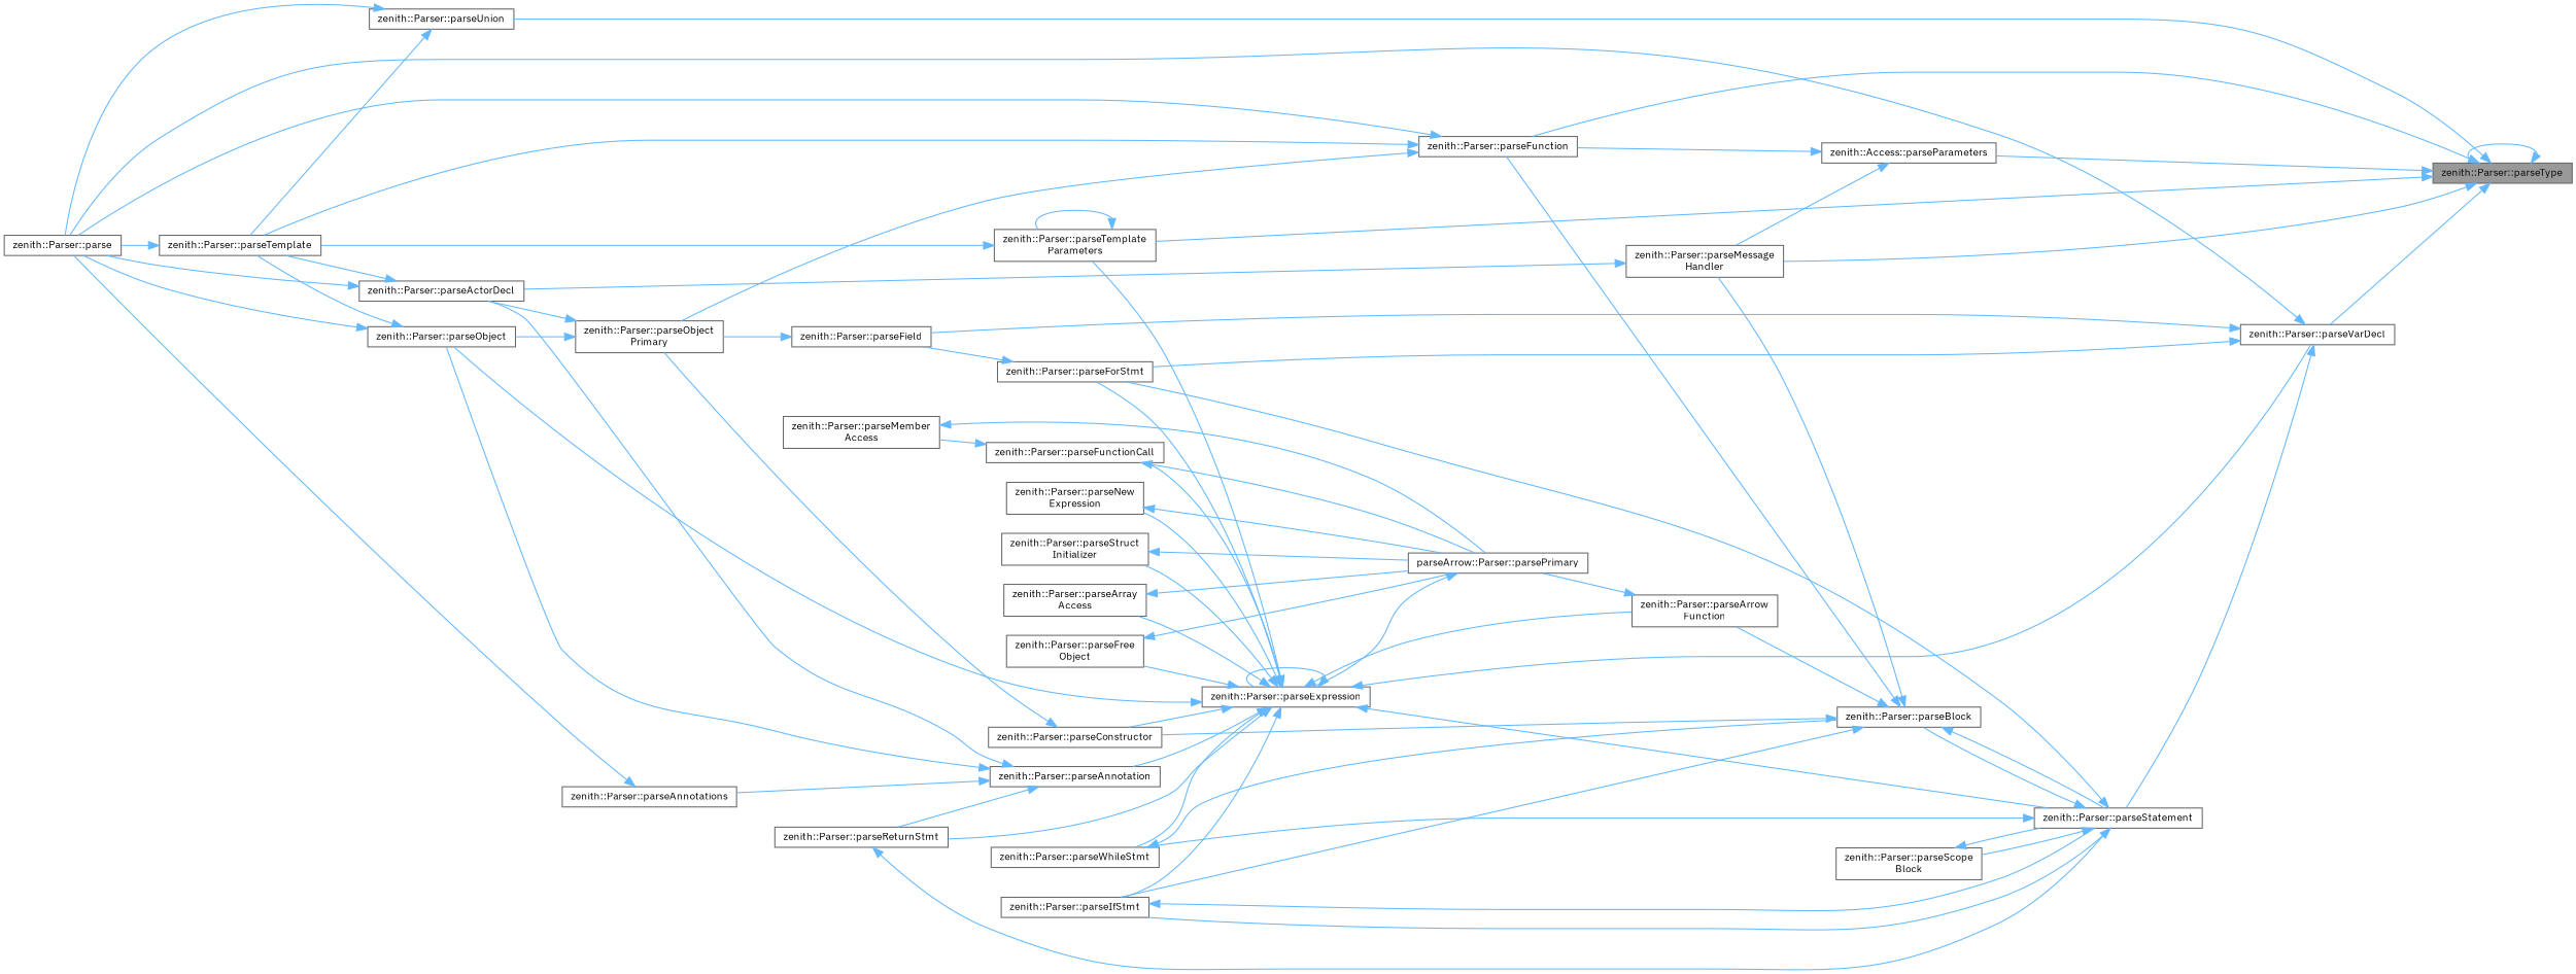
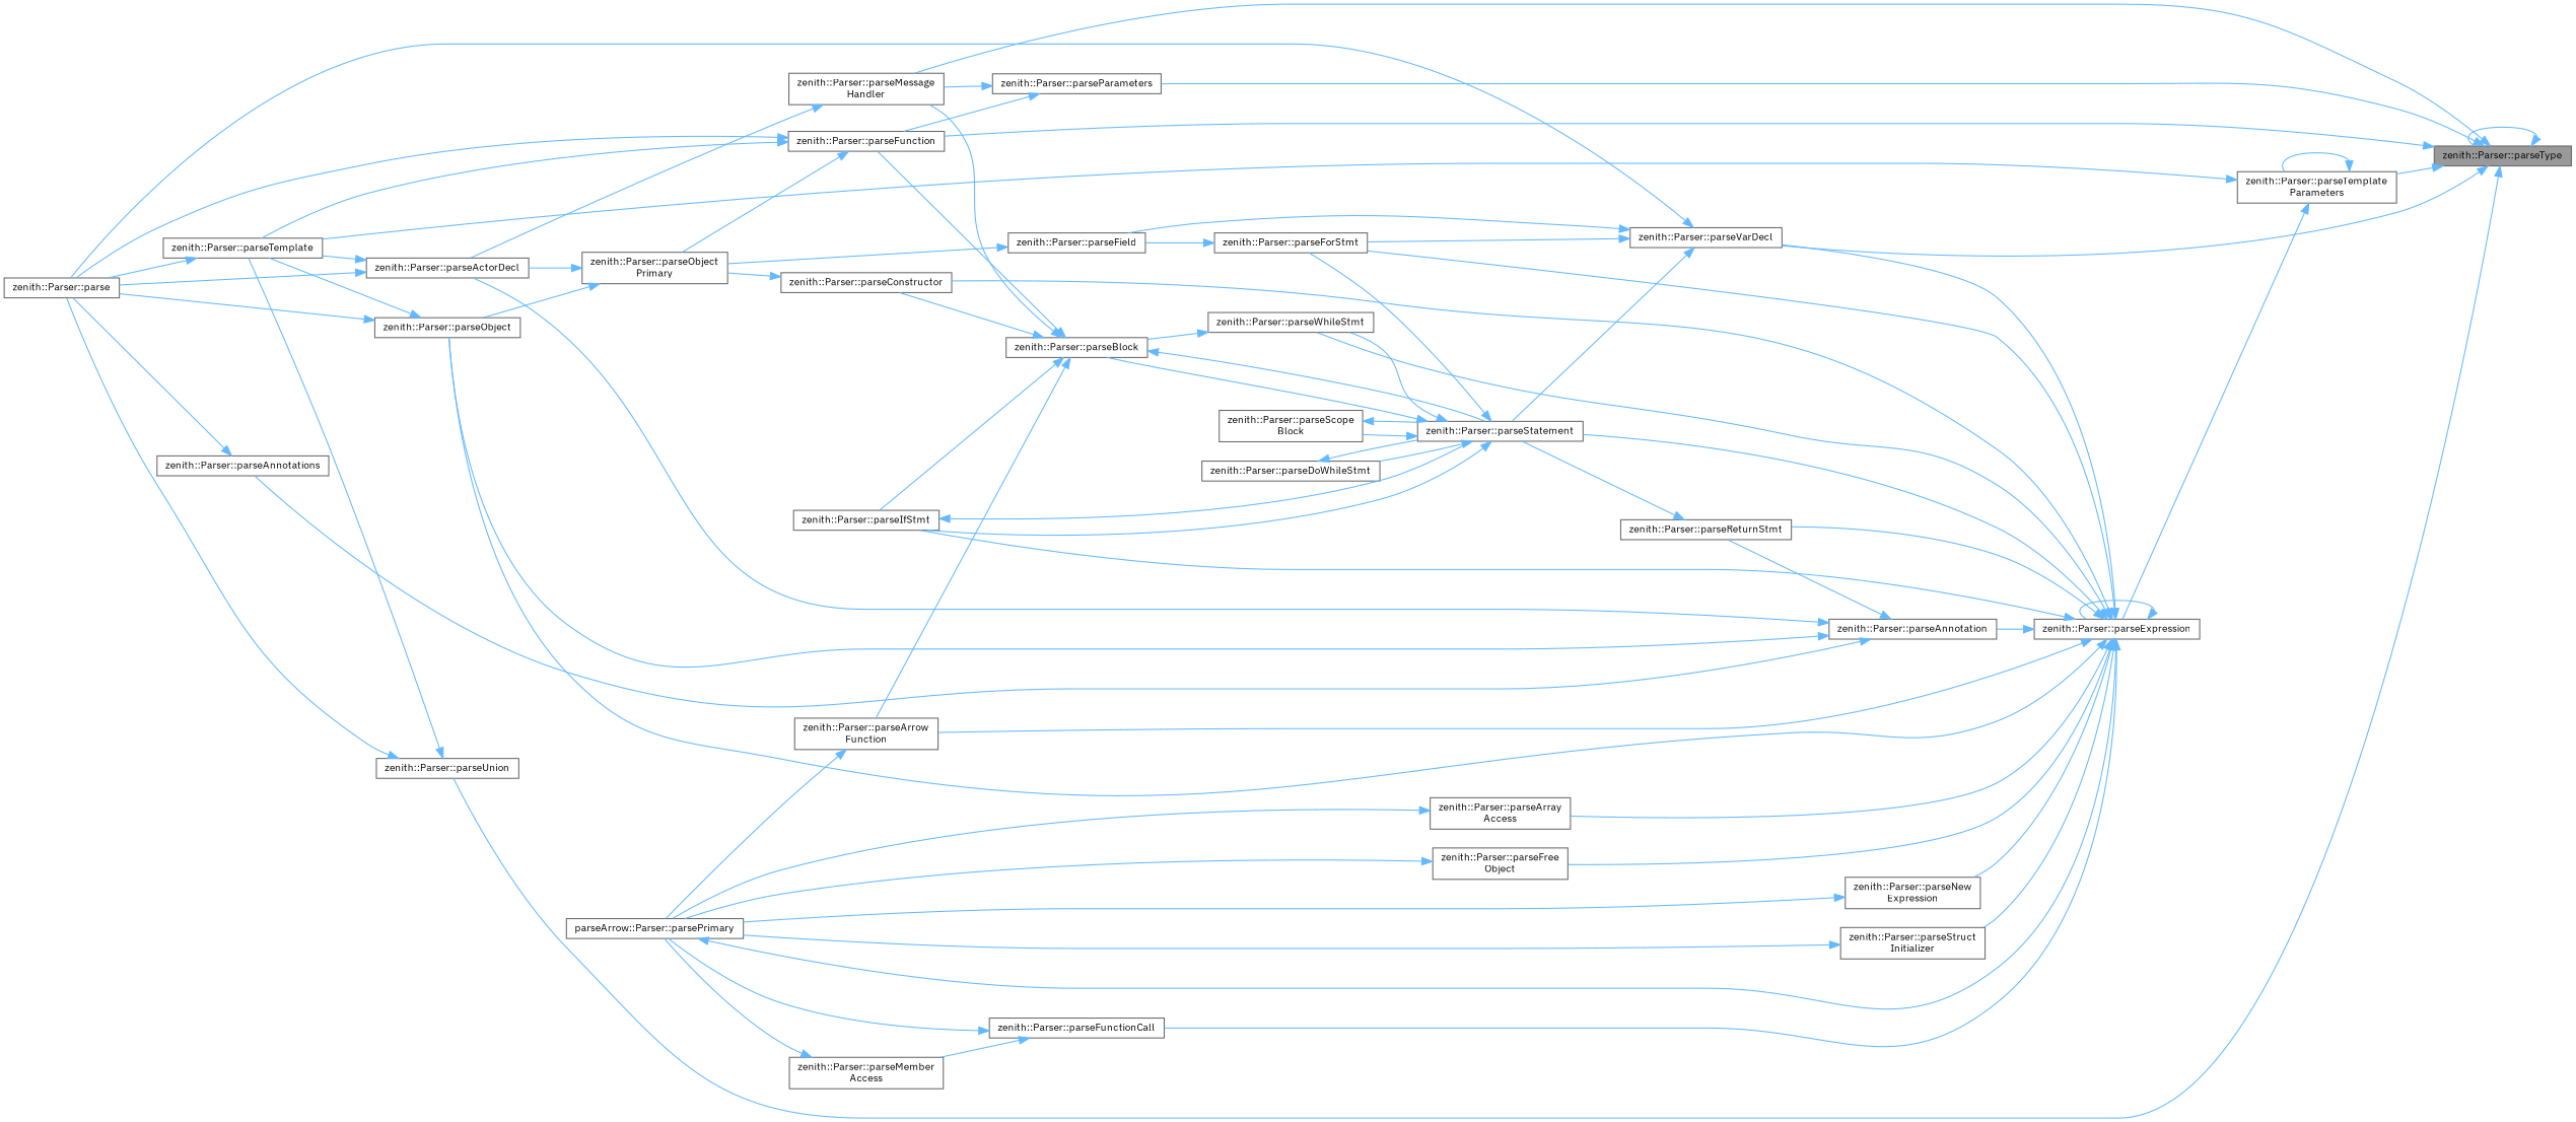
  digraph {
    fontname="IBM Plex Sans"
    rankdir=RL
    node [color=grey40 fillcolor=white fontname="IBM Plex Sans" fontsize=10 shape=box style=filled]
    edge [color=steelblue1 dir=back fontname="IBM Plex Sans" fontsize=10 labelfontname=Helvetica labelfontsize=10 style=solid]
    n1 [color=gray40 fillcolor=grey60 fontcolor=black height=0.2 label="zenith::Parser::parseType" width=0.4]
    n2 [height=0.2 label="zenith::Parser::parseFunction" width=0.4]
    n3 [height=0.2 label="zenith::Parser::parseMessage\lHandler" width=0.4]
-   n4 [height=0.2 label="zenith::Access::parseParameters" width=0.4]
+   n4 [height=0.2 label="zenith::Parser::parseParameters" width=0.4]
    n5 [height=0.2 label="zenith::Parser::parseTemplate\lParameters" width=0.4]
    n6 [height=0.2 label="zenith::Parser::parseUnion" width=0.4]
    n7 [height=0.2 label="zenith::Parser::parseVarDecl" width=0.4]
    n8 [height=0.2 label="zenith::Parser::parse" width=0.4]
    n9 [height=0.2 label="zenith::Parser::parseObject\lPrimary" width=0.4]
    n10 [height=0.2 label="zenith::Parser::parseTemplate" width=0.4]
    n11 [height=0.2 label="zenith::Parser::parseActorDecl" width=0.4]
    n12 [height=0.2 label="zenith::Parser::parseField" width=0.4]
    n13 [height=0.2 label="zenith::Parser::parseForStmt" width=0.4]
    n14 [height=0.2 label="zenith::Parser::parseStatement" width=0.4]
    n15 [height=0.2 label="zenith::Parser::parseObject" width=0.4]
    n16 [height=0.2 label="zenith::Parser::parseConstructor" width=0.4]
    n17 [height=0.2 label="zenith::Parser::parseBlock" width=0.4]
+   n18 [height=0.2 label="zenith::Parser::parseDoWhileStmt" width=0.4]
    n19 [height=0.2 label="zenith::Parser::parseIfStmt" width=0.4]
    n20 [height=0.2 label="zenith::Parser::parseWhileStmt" width=0.4]
    n21 [height=0.2 label="zenith::Parser::parseScope\lBlock" width=0.4]
    n22 [height=0.2 label="zenith::Parser::parseArrow\lFunction" width=0.4]
    n23 [height=0.2 label="parseArrow::Parser::parsePrimary" width=0.4]
    n24 [height=0.2 label="zenith::Parser::parseExpression" width=0.4]
    n25 [height=0.2 label="zenith::Parser::parseAnnotation" width=0.4]
    n26 [height=0.2 label="zenith::Parser::parseReturnStmt" width=0.4]
    n27 [height=0.2 label="zenith::Parser::parseArray\lAccess" width=0.4]
    n28 [height=0.2 label="zenith::Parser::parseFree\lObject" width=0.4]
    n29 [height=0.2 label="zenith::Parser::parseFunctionCall" width=0.4]
    n30 [height=0.2 label="zenith::Parser::parseNew\lExpression" width=0.4]
    n31 [height=0.2 label="zenith::Parser::parseStruct\lInitializer" width=0.4]
    n32 [height=0.2 label="zenith::Parser::parseAnnotations" width=0.4]
    n33 [height=0.2 label="zenith::Parser::parseMember\lAccess" width=0.4]
    n1 -> n1
    n1 -> n2
    n1 -> n3
    n1 -> n4
    n1 -> n5
    n1 -> n6
    n1 -> n7
    n2 -> n8
    n2 -> n9
    n2 -> n10
    n3 -> n11
    n4 -> n2
    n4 -> n3
    n5 -> n5
    n5 -> n10
    n6 -> n8
    n6 -> n10
    n7 -> n8
    n7 -> n12
    n7 -> n13
    n7 -> n14
    n9 -> n11
    n9 -> n15
    n10 -> n8
    n11 -> n8
    n11 -> n10
    n12 -> n9
    n13 -> n12
    n14 -> n13
    n14 -> n17
+   n14 -> n18
    n14 -> n19
    n14 -> n20
    n14 -> n21
    n15 -> n8
    n15 -> n10
    n16 -> n9
    n17 -> n2
    n17 -> n3
    n17 -> n14
    n17 -> n16
    n17 -> n19
    n17 -> n22
+   n18 -> n14
    n19 -> n14
    n20 -> n17
    n21 -> n14
    n22 -> n23
    n23 -> n24
-   n24 -> n5
+   n5 -> n24
    n24 -> n7
    n24 -> n13
    n24 -> n14
    n24 -> n15
    n24 -> n16
    n24 -> n19
    n24 -> n20
    n24 -> n22
    n24 -> n24
    n24 -> n25
    n24 -> n26
    n24 -> n27
    n24 -> n28
    n24 -> n29
    n24 -> n30
    n24 -> n31
    n25 -> n11
    n25 -> n15
    n25 -> n26
    n25 -> n32
    n26 -> n14
    n27 -> n23
    n28 -> n23
    n29 -> n23
    n29 -> n33
    n30 -> n23
    n31 -> n23
    n32 -> n8
    n33 -> n23
  }
